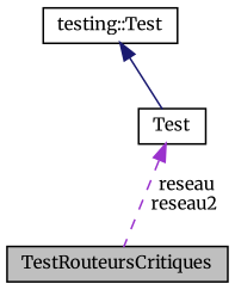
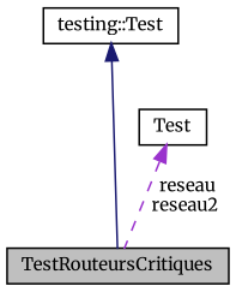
  digraph {
    fontname=Merriweather
    node [color=black fillcolor=white fontname=Merriweather fontsize=10 shape=record style=filled]
    edge [dir=back fontname=Merriweather fontsize=10 labelfontname=Helvetica labelfontsize=10]
    n1 [fillcolor=grey75 fontcolor=black height=0.2 label=TestRouteursCritiques width=0.4]
    n2 [height=0.2 label="testing::Test" width=0.4]
    n3 [height=0.2 label=Test width=0.4]
-   n2 -> n3 [color=midnightblue style=solid]
+   n2 -> n1 [color=midnightblue style=solid]
    n3 -> n1 [color=darkorchid3 label=" reseau\nreseau2" style=dashed]
  }
